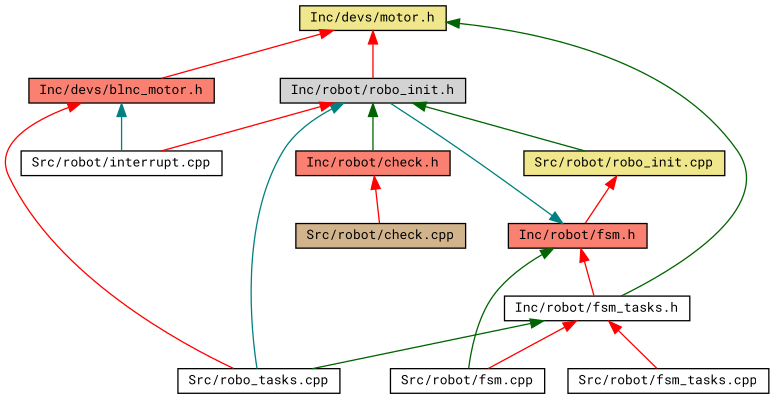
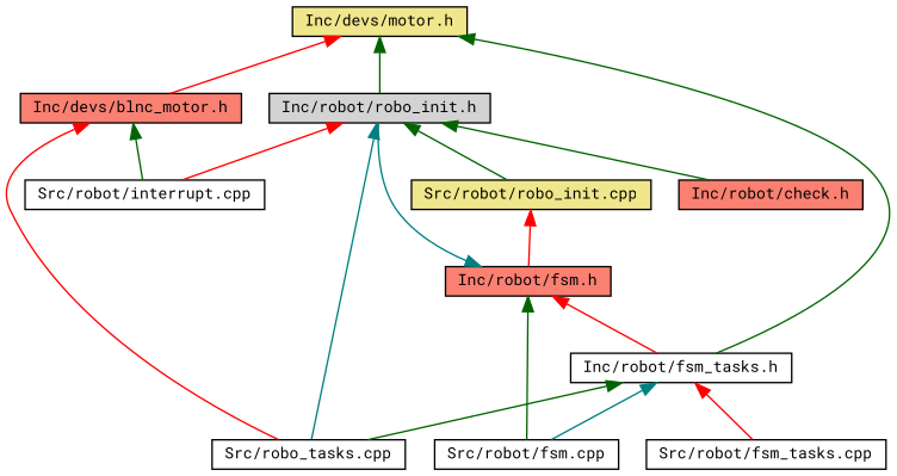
  digraph {
    fontname="Roboto Mono"
    node [color=black fillcolor=white fontname="Roboto Mono" fontsize=10 shape=record style=filled]
    edge [color=red dir=back fontname="Roboto Mono" fontsize=10 labelfontname=Helvetica labelfontsize=10 style=solid]
    n1 [fillcolor=khaki fontcolor=black height=0.2 label="Inc/devs/motor.h" width=0.4]
    n2 [fillcolor=salmon height=0.2 label="Inc/devs/blnc_motor.h" width=0.4]
    n3 [fillcolor=lightgrey height=0.2 label="Inc/robot/robo_init.h" width=0.4]
    n4 [height=0.2 label="Inc/robot/fsm_tasks.h" width=0.4]
    n5 [height=0.2 label="Src/robo_tasks.cpp" width=0.4]
    n6 [height=0.2 label="Src/robot/interrupt.cpp" width=0.4]
    n7 [fillcolor=salmon height=0.2 label="Inc/robot/check.h" width=0.4]
    n8 [fillcolor=khaki height=0.2 label="Src/robot/robo_init.cpp" width=0.4]
    n9 [height=0.2 label="Src/robot/fsm.cpp" width=0.4]
    n10 [height=0.2 label="Src/robot/fsm_tasks.cpp" width=0.4]
-   n11 [fillcolor=tan height=0.2 label="Src/robot/check.cpp" width=0.4]
    n12 [fillcolor=salmon height=0.2 label="Inc/robot/fsm.h" width=0.4]
    n1 -> n2
-   n1 -> n3
+   n1 -> n3 [color=darkgreen]
    n1 -> n4 [color=darkgreen]
    n2 -> n5
-   n2 -> n6 [color=teal]
+   n2 -> n6 [color=darkgreen]
    n3 -> n5 [color=teal]
    n3 -> n6
    n3 -> n7 [color=darkgreen]
    n3 -> n8 [color=darkgreen]
    n4 -> n5 [color=darkgreen]
-   n4 -> n9
+   n4 -> n9 [color=teal]
    n4 -> n10
-   n7 -> n11
    n8 -> n12
    n12 -> n3 [color=teal]
    n12 -> n4
    n12 -> n9 [color=darkgreen]
  }
